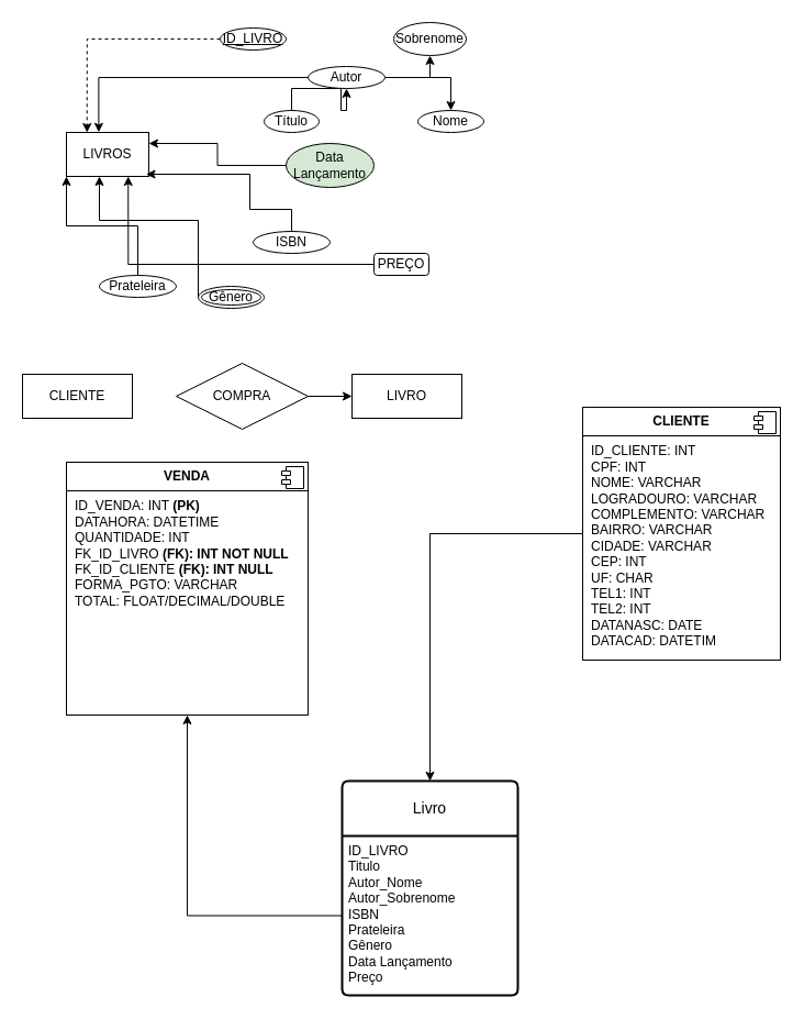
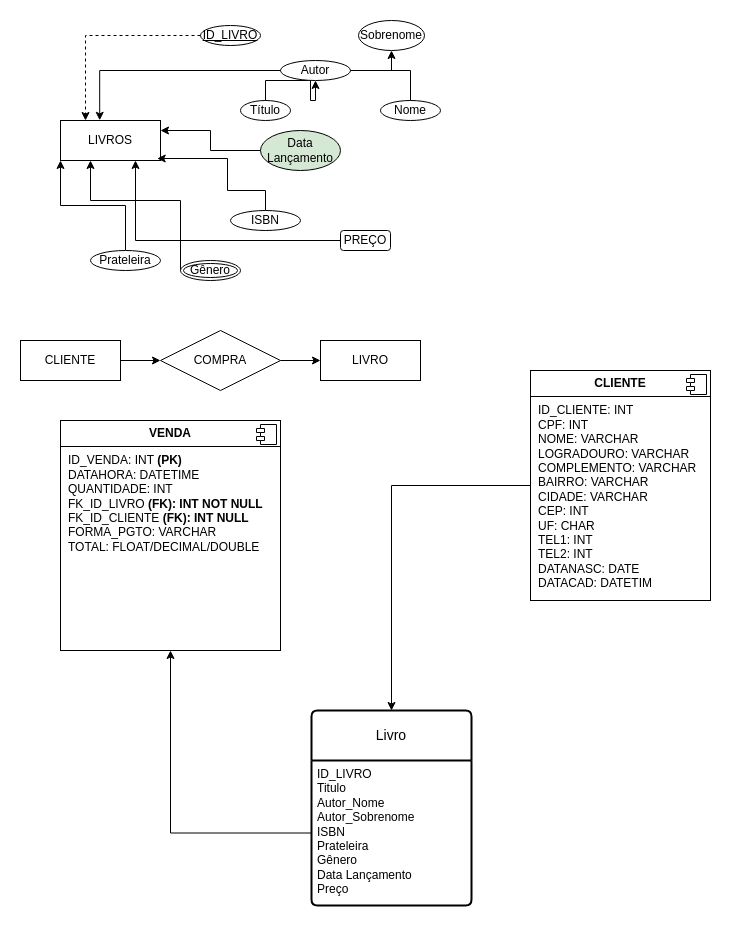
  <mxCell id="0" />
  <mxCell id="1" parent="0" />
- <mxCell id="2" value="LIVROS" style="whiteSpace=wrap;html=1;align=center;" parent="1" vertex="1"><mxGeometry x="60" y="120" width="75" height="40" as="geometry" /></mxCell>
+ <mxCell id="2" value="LIVROS" style="whiteSpace=wrap;html=1;align=center;" parent="1" vertex="1"><mxGeometry x="60" y="120" width="100" height="40" as="geometry" /></mxCell>
  <mxCell id="3" value="" style="edgeStyle=orthogonalEdgeStyle;rounded=0;orthogonalLoop=1;jettySize=auto;html=1;" parent="1" source="4" target="2" edge="1"><mxGeometry relative="1" as="geometry"><Array as="points"><mxPoint x="180" y="200" /><mxPoint x="90" y="200" /></Array></mxGeometry></mxCell>
  <mxCell id="4" value="Gênero" style="ellipse;shape=doubleEllipse;margin=3;whiteSpace=wrap;html=1;align=center;" parent="1" vertex="1"><mxGeometry x="180" y="260" width="60" height="20" as="geometry" /></mxCell>
  <mxCell id="5" value="Título" style="ellipse;whiteSpace=wrap;html=1;align=center;" parent="1" vertex="1"><mxGeometry x="240" y="100" width="50" height="20" as="geometry" /></mxCell>
  <mxCell id="6" style="edgeStyle=orthogonalEdgeStyle;rounded=0;orthogonalLoop=1;jettySize=auto;html=1;" parent="1" source="5" target="16" edge="1"><mxGeometry relative="1" as="geometry" /></mxCell>
  <mxCell id="7" style="edgeStyle=orthogonalEdgeStyle;rounded=0;orthogonalLoop=1;jettySize=auto;html=1;entryX=0;entryY=1;entryDx=0;entryDy=0;" parent="1" source="8" target="2" edge="1"><mxGeometry relative="1" as="geometry" /></mxCell>
  <mxCell id="8" value="Prateleira" style="ellipse;whiteSpace=wrap;html=1;align=center;" parent="1" vertex="1"><mxGeometry x="90" y="250" width="70" height="20" as="geometry" /></mxCell>
  <mxCell id="9" value="ISBN" style="ellipse;whiteSpace=wrap;html=1;align=center;" parent="1" vertex="1"><mxGeometry x="230" y="210" width="70" height="20" as="geometry" /></mxCell>
  <mxCell id="10" style="edgeStyle=orthogonalEdgeStyle;rounded=0;orthogonalLoop=1;jettySize=auto;html=1;entryX=0.967;entryY=0.95;entryDx=0;entryDy=0;entryPerimeter=0;" parent="1" source="9" target="2" edge="1"><mxGeometry relative="1" as="geometry"><Array as="points"><mxPoint x="227" y="190" /></Array></mxGeometry></mxCell>
  <mxCell id="11" style="edgeStyle=orthogonalEdgeStyle;rounded=0;orthogonalLoop=1;jettySize=auto;html=1;entryX=0.25;entryY=0;entryDx=0;entryDy=0;dashed=1;" parent="1" source="12" target="2" edge="1"><mxGeometry relative="1" as="geometry" /></mxCell>
  <mxCell id="12" value="ID_LIVRO" style="ellipse;whiteSpace=wrap;html=1;align=center;fontStyle=4;" parent="1" vertex="1"><mxGeometry x="200" y="25" width="60" height="20" as="geometry" /></mxCell>
  <mxCell id="13" value="Nome" style="ellipse;whiteSpace=wrap;html=1;align=center;" parent="1" vertex="1"><mxGeometry x="380" y="100" width="60" height="20" as="geometry" /></mxCell>
  <mxCell id="14" style="edgeStyle=orthogonalEdgeStyle;rounded=0;orthogonalLoop=1;jettySize=auto;html=1;" parent="1" source="16" target="18" edge="1"><mxGeometry relative="1" as="geometry" /></mxCell>
- <mxCell id="15" style="edgeStyle=orthogonalEdgeStyle;rounded=0;orthogonalLoop=1;jettySize=auto;html=1;" parent="1" source="16" target="13" edge="1"><mxGeometry relative="1" as="geometry" /></mxCell>
+ <mxCell id="15" style="edgeStyle=orthogonalEdgeStyle;rounded=0;orthogonalLoop=1;jettySize=auto;html=1;endArrow=none;" parent="1" source="16" target="13" edge="1"><mxGeometry relative="1" as="geometry" /></mxCell>
  <mxCell id="16" value="Autor" style="ellipse;whiteSpace=wrap;html=1;align=center;" parent="1" vertex="1"><mxGeometry x="280" y="60" width="70" height="20" as="geometry" /></mxCell>
  <mxCell id="17" style="edgeStyle=orthogonalEdgeStyle;rounded=0;orthogonalLoop=1;jettySize=auto;html=1;entryX=0.392;entryY=-0.005;entryDx=0;entryDy=0;entryPerimeter=0;" parent="1" source="16" target="2" edge="1"><mxGeometry relative="1" as="geometry" /></mxCell>
  <mxCell id="18" value="Sobrenome" style="ellipse;whiteSpace=wrap;html=1;align=center;" parent="1" vertex="1"><mxGeometry x="358" y="20" width="66" height="30" as="geometry" /></mxCell>
  <mxCell id="19" style="edgeStyle=orthogonalEdgeStyle;rounded=0;orthogonalLoop=1;jettySize=auto;html=1;entryX=1;entryY=0.25;entryDx=0;entryDy=0;" parent="1" source="20" target="2" edge="1"><mxGeometry relative="1" as="geometry" /></mxCell>
  <mxCell id="20" value="Data Lançamento" style="ellipse;whiteSpace=wrap;html=1;align=center;fillColor=#d5e8d4;" parent="1" vertex="1"><mxGeometry x="260" y="130" width="80" height="40" as="geometry" /></mxCell>
  <mxCell id="21" style="edgeStyle=orthogonalEdgeStyle;rounded=0;orthogonalLoop=1;jettySize=auto;html=1;exitX=0.5;exitY=1;exitDx=0;exitDy=0;" parent="1" source="16" target="16" edge="1"><mxGeometry relative="1" as="geometry" /></mxCell>
  <mxCell id="22" value="&lt;p style=&quot;margin:0px;margin-top:6px;text-align:center;&quot;&gt;&lt;b&gt;CLIENTE&lt;/b&gt;&lt;/p&gt;&lt;hr size=&quot;1&quot; style=&quot;border-style:solid;&quot;&gt;&lt;p style=&quot;margin:0px;margin-left:8px;&quot;&gt;ID_CLIENTE: INT&lt;/p&gt;&lt;p style=&quot;margin:0px;margin-left:8px;&quot;&gt;CPF: INT&lt;/p&gt;&lt;p style=&quot;margin:0px;margin-left:8px;&quot;&gt;NOME: VARCHAR&lt;/p&gt;&lt;p style=&quot;margin:0px;margin-left:8px;&quot;&gt;LOGRADOURO: VARCHAR&lt;/p&gt;&lt;p style=&quot;margin:0px;margin-left:8px;&quot;&gt;COMPLEMENTO: VARCHAR&lt;/p&gt;&lt;p style=&quot;margin:0px;margin-left:8px;&quot;&gt;BAIRRO: VARCHAR&lt;/p&gt;&lt;p style=&quot;margin:0px;margin-left:8px;&quot;&gt;CIDADE: VARCHAR&lt;/p&gt;&lt;p style=&quot;margin:0px;margin-left:8px;&quot;&gt;CEP: INT&lt;/p&gt;&lt;p style=&quot;margin:0px;margin-left:8px;&quot;&gt;UF: CHAR&lt;/p&gt;&lt;p style=&quot;margin:0px;margin-left:8px;&quot;&gt;TEL1: INT&lt;/p&gt;&lt;p style=&quot;margin:0px;margin-left:8px;&quot;&gt;TEL2: INT&lt;/p&gt;&lt;p style=&quot;margin:0px;margin-left:8px;&quot;&gt;DATANASC: DATE&lt;/p&gt;&lt;p style=&quot;margin:0px;margin-left:8px;&quot;&gt;DATACAD: DATETIM&lt;/p&gt;&lt;p style=&quot;margin:0px;margin-left:8px;&quot;&gt;&lt;br&gt;&lt;/p&gt;&lt;p style=&quot;margin:0px;margin-left:8px;&quot;&gt;&lt;br&gt;&lt;/p&gt;" style="align=left;overflow=fill;html=1;dropTarget=0;whiteSpace=wrap;" parent="1" vertex="1"><mxGeometry x="530" y="370" width="180" height="230" as="geometry" /></mxCell>
  <mxCell id="23" value="" style="shape=component;jettyWidth=8;jettyHeight=4;" parent="22" vertex="1"><mxGeometry x="1" width="20" height="20" relative="1" as="geometry"><mxPoint x="-24" y="4" as="offset" /></mxGeometry></mxCell>
+ <mxCell id="24" value="" style="edgeStyle=orthogonalEdgeStyle;rounded=0;orthogonalLoop=1;jettySize=auto;html=1;" parent="1" source="25" target="27" edge="1"><mxGeometry relative="1" as="geometry" /></mxCell>
  <mxCell id="25" value="CLIENTE" style="whiteSpace=wrap;html=1;align=center;" parent="1" vertex="1"><mxGeometry x="20" y="340" width="100" height="40" as="geometry" /></mxCell>
  <mxCell id="26" value="" style="edgeStyle=orthogonalEdgeStyle;rounded=0;orthogonalLoop=1;jettySize=auto;html=1;" parent="1" source="27" target="28" edge="1"><mxGeometry relative="1" as="geometry" /></mxCell>
  <mxCell id="27" value="COMPRA" style="shape=rhombus;perimeter=rhombusPerimeter;whiteSpace=wrap;html=1;align=center;" parent="1" vertex="1"><mxGeometry x="160" y="330" width="120" height="60" as="geometry" /></mxCell>
  <mxCell id="28" value="LIVRO" style="whiteSpace=wrap;html=1;align=center;" parent="1" vertex="1"><mxGeometry x="320" y="340" width="100" height="40" as="geometry" /></mxCell>
  <mxCell id="29" style="edgeStyle=orthogonalEdgeStyle;rounded=0;orthogonalLoop=1;jettySize=auto;html=1;entryX=0.75;entryY=1;entryDx=0;entryDy=0;" parent="1" source="30" target="2" edge="1"><mxGeometry relative="1" as="geometry" /></mxCell>
  <mxCell id="30" value="PREÇO" style="whiteSpace=wrap;html=1;align=center;rounded=1;" parent="1" vertex="1"><mxGeometry x="340" y="230" width="50" height="20" as="geometry" /></mxCell>
  <mxCell id="31" value="&lt;p style=&quot;margin:0px;margin-top:6px;text-align:center;&quot;&gt;&lt;b&gt;VENDA&lt;/b&gt;&lt;/p&gt;&lt;hr size=&quot;1&quot; style=&quot;border-style:solid;&quot;&gt;&lt;p style=&quot;margin:0px;margin-left:8px;&quot;&gt;ID_VENDA: INT &lt;b&gt;(PK)&lt;/b&gt;&lt;/p&gt;&lt;p style=&quot;margin:0px;margin-left:8px;&quot;&gt;DATAHORA: DATETIME&lt;/p&gt;&lt;p style=&quot;margin:0px;margin-left:8px;&quot;&gt;QUANTIDADE: INT&lt;/p&gt;&lt;p style=&quot;margin:0px;margin-left:8px;&quot;&gt;FK_ID_LIVRO &lt;b&gt;(FK): INT NOT NULL&lt;/b&gt;&lt;/p&gt;&lt;p style=&quot;margin:0px;margin-left:8px;&quot;&gt;FK_ID_CLIENTE &lt;b&gt;(FK): INT NULL&lt;/b&gt;&lt;/p&gt;&lt;p style=&quot;margin:0px;margin-left:8px;&quot;&gt;FORMA_PGTO: VARCHAR&lt;/p&gt;&lt;p style=&quot;margin:0px;margin-left:8px;&quot;&gt;TOTAL: FLOAT/DECIMAL/DOUBLE&lt;/p&gt;&lt;p style=&quot;margin:0px;margin-left:8px;&quot;&gt;&lt;br&gt;&lt;/p&gt;&lt;p style=&quot;margin:0px;margin-left:8px;&quot;&gt;&lt;br&gt;&lt;/p&gt;" style="align=left;overflow=fill;html=1;dropTarget=0;whiteSpace=wrap;" parent="1" vertex="1"><mxGeometry x="60" y="420" width="220" height="230" as="geometry" /></mxCell>
  <mxCell id="32" value="" style="shape=component;jettyWidth=8;jettyHeight=4;" parent="31" vertex="1"><mxGeometry x="1" width="20" height="20" relative="1" as="geometry"><mxPoint x="-24" y="4" as="offset" /></mxGeometry></mxCell>
  <mxCell id="33" style="edgeStyle=orthogonalEdgeStyle;rounded=0;orthogonalLoop=1;jettySize=auto;html=1;" parent="1" source="36" target="31" edge="1"><mxGeometry relative="1" as="geometry" /></mxCell>
  <mxCell id="34" value="" style="edgeStyle=orthogonalEdgeStyle;rounded=0;orthogonalLoop=1;jettySize=auto;html=1;" edge="1" parent="1" source="22" target="35"><mxGeometry relative="1" as="geometry"><mxPoint x="530" y="485" as="sourcePoint" /><mxPoint x="280" y="535" as="targetPoint" /></mxGeometry></mxCell>
  <mxCell id="35" value="Livro" style="swimlane;childLayout=stackLayout;horizontal=1;startSize=50;horizontalStack=0;rounded=1;fontSize=14;fontStyle=0;strokeWidth=2;resizeParent=0;resizeLast=1;shadow=0;dashed=0;align=center;arcSize=4;whiteSpace=wrap;html=1;" parent="1" vertex="1"><mxGeometry x="311" y="710" width="160" height="195" as="geometry" /></mxCell>
  <mxCell id="36" value="ID_LIVRO&lt;br&gt;Titulo&lt;br&gt;Autor_Nome&lt;div&gt;Autor_Sobrenome&lt;/div&gt;&lt;div&gt;ISBN&lt;/div&gt;&lt;div&gt;Prateleira&lt;br&gt;&lt;/div&gt;&lt;div&gt;Gênero&lt;/div&gt;&lt;div&gt;Data Lançamento&lt;/div&gt;&lt;div&gt;Preço&lt;/div&gt;&lt;div&gt;&lt;div&gt;&lt;br&gt;&lt;/div&gt;&lt;/div&gt;" style="align=left;strokeColor=none;fillColor=none;spacingLeft=4;fontSize=12;verticalAlign=top;resizable=0;rotatable=0;part=1;html=1;" parent="35" vertex="1"><mxGeometry y="50" width="160" height="145" as="geometry" /></mxCell>
